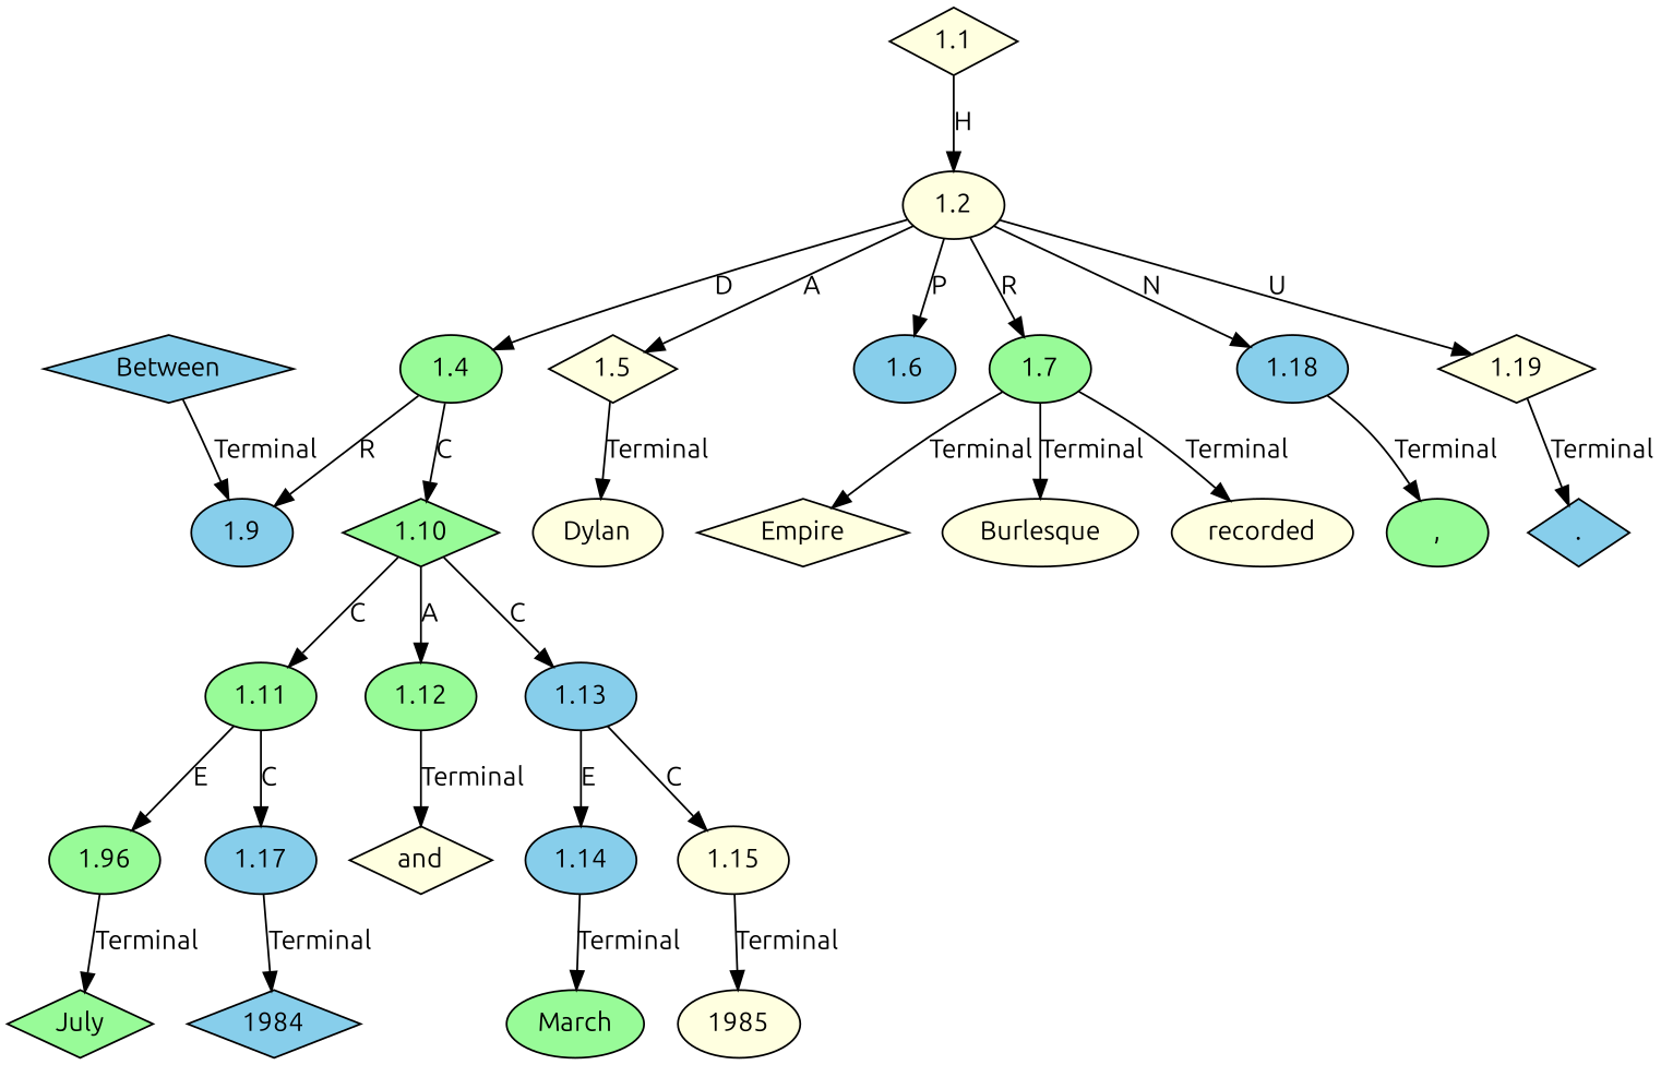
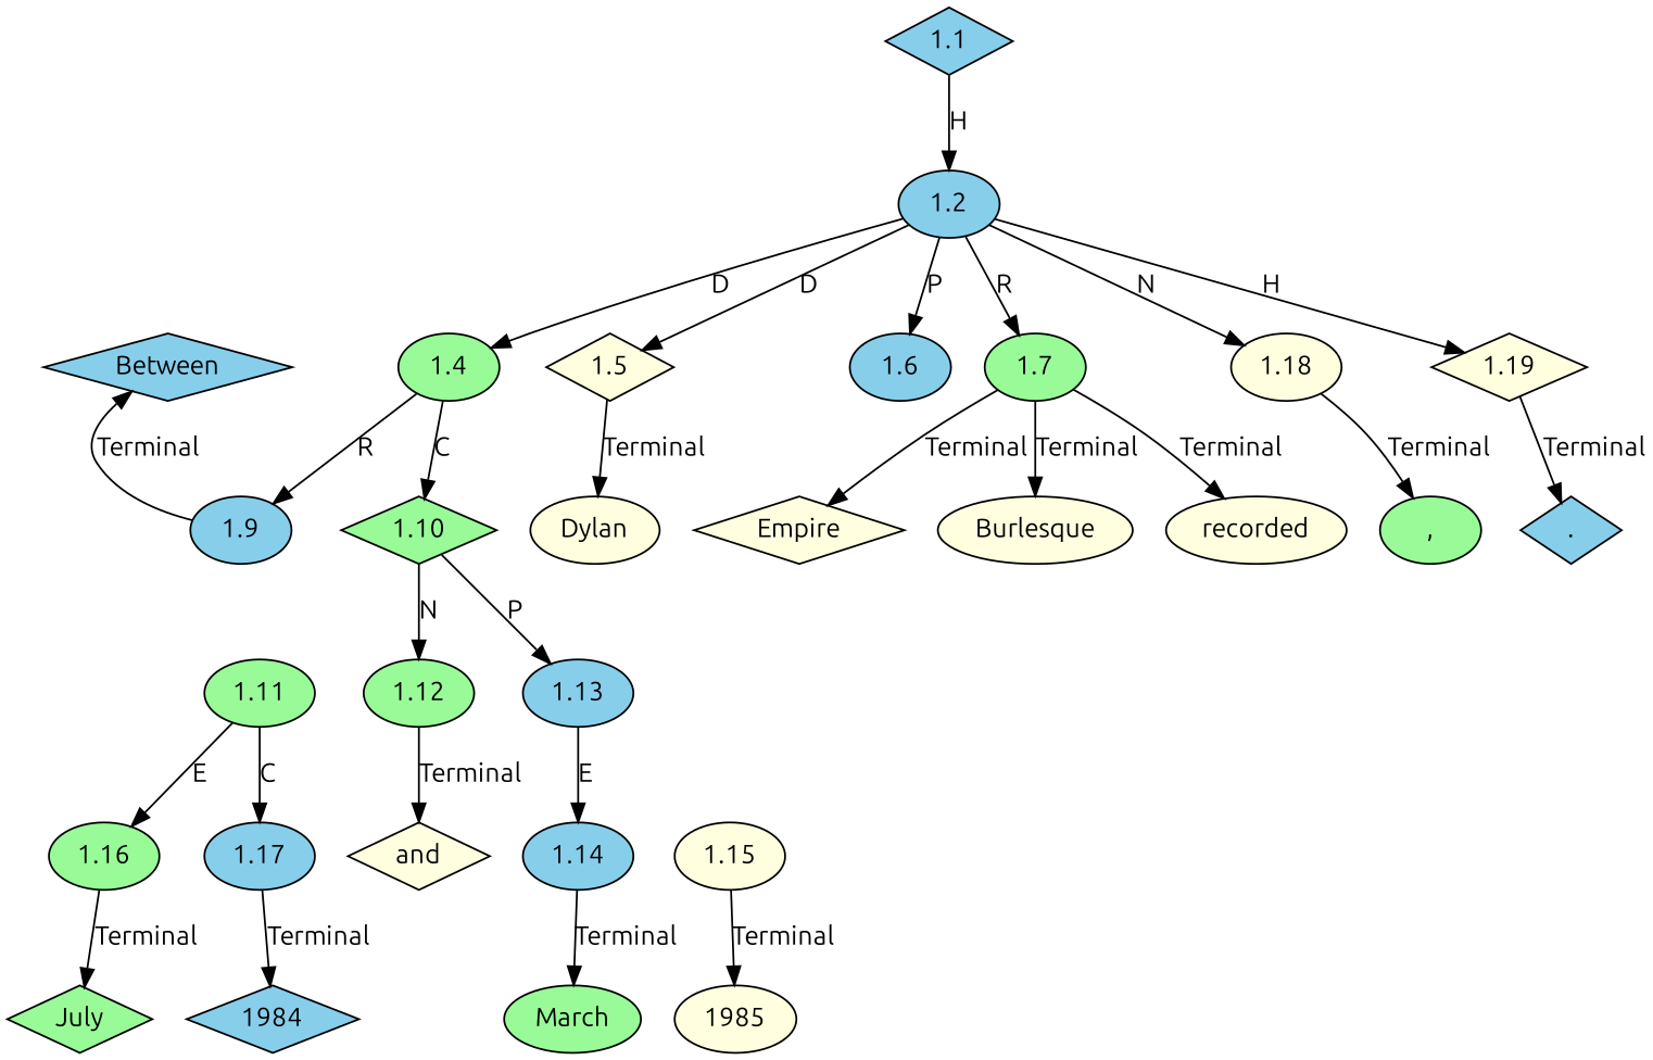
  digraph {
    fontname=Ubuntu
    node [fillcolor=lightyellow fontname=Ubuntu ordering=out shape=ellipse style=filled]
    edge [fontname=Ubuntu ordering=out]
    n1 [fillcolor=skyblue label=Between shape=diamond]
    n2 [label=Empire shape=diamond]
    n3 [label=Burlesque]
    n4 [fillcolor=skyblue label="." shape=diamond]
    n5 [fillcolor=palegreen label=July shape=diamond]
    n6 [fillcolor=skyblue label=1984 shape=diamond]
    n7 [label=and shape=diamond]
    n8 [fillcolor=palegreen label=March]
    n9 [label=1985]
    n10 [fillcolor=palegreen label=","]
    n11 [label=Dylan]
    n12 [label=recorded]
-   n13 [label=1.1 shape=diamond]
-   n14 [label=1.2]
+   n13 [fillcolor=skyblue label=1.1 shape=diamond]
+   n14 [fillcolor=skyblue label=1.2]
    n15 [fillcolor=palegreen label=1.4]
    n16 [label=1.5 shape=diamond]
    n17 [fillcolor=skyblue label=1.6]
    n18 [fillcolor=palegreen label=1.7]
-   n19 [fillcolor=skyblue label=1.18]
+   n19 [label=1.18]
    n20 [label=1.19 shape=diamond]
    n21 [fillcolor=skyblue label=1.9]
    n22 [fillcolor=palegreen label=1.10 shape=diamond]
    n23 [fillcolor=palegreen label=1.11]
    n24 [fillcolor=palegreen label=1.12]
    n25 [fillcolor=skyblue label=1.13]
-   n26 [fillcolor=palegreen label=1.96]
+   n26 [fillcolor=palegreen label=1.16]
    n27 [fillcolor=skyblue label=1.17]
    n28 [fillcolor=skyblue label=1.14]
    n29 [label=1.15]
    n13 -> n14 [label=H]
    n14 -> n15 [label=D]
-   n14 -> n16 [label=A]
+   n14 -> n16 [label=D]
    n14 -> n17 [label=P]
    n14 -> n18 [label=R]
    n14 -> n19 [label=N]
-   n14 -> n20 [label=U]
+   n14 -> n20 [label=H]
    n15 -> n21 [label=R]
    n15 -> n22 [label=C]
    n16 -> n11 [label=Terminal]
    n18 -> n2 [label=Terminal]
    n18 -> n3 [label=Terminal]
    n18 -> n12 [label=Terminal]
    n19 -> n10 [label=Terminal]
    n20 -> n4 [label=Terminal]
-   n1 -> n21 [label=Terminal]
-   n22 -> n23 [label=C]
-   n22 -> n24 [label=A]
-   n22 -> n25 [label=C]
+   n21 -> n1 [label=Terminal]
+   n22 -> n24 [label=N]
+   n22 -> n25 [label=P]
    n23 -> n26 [label=E]
    n23 -> n27 [label=C]
    n24 -> n7 [label=Terminal]
    n25 -> n28 [label=E]
-   n25 -> n29 [label=C]
    n26 -> n5 [label=Terminal]
    n27 -> n6 [label=Terminal]
    n28 -> n8 [label=Terminal]
    n29 -> n9 [label=Terminal]
  }
